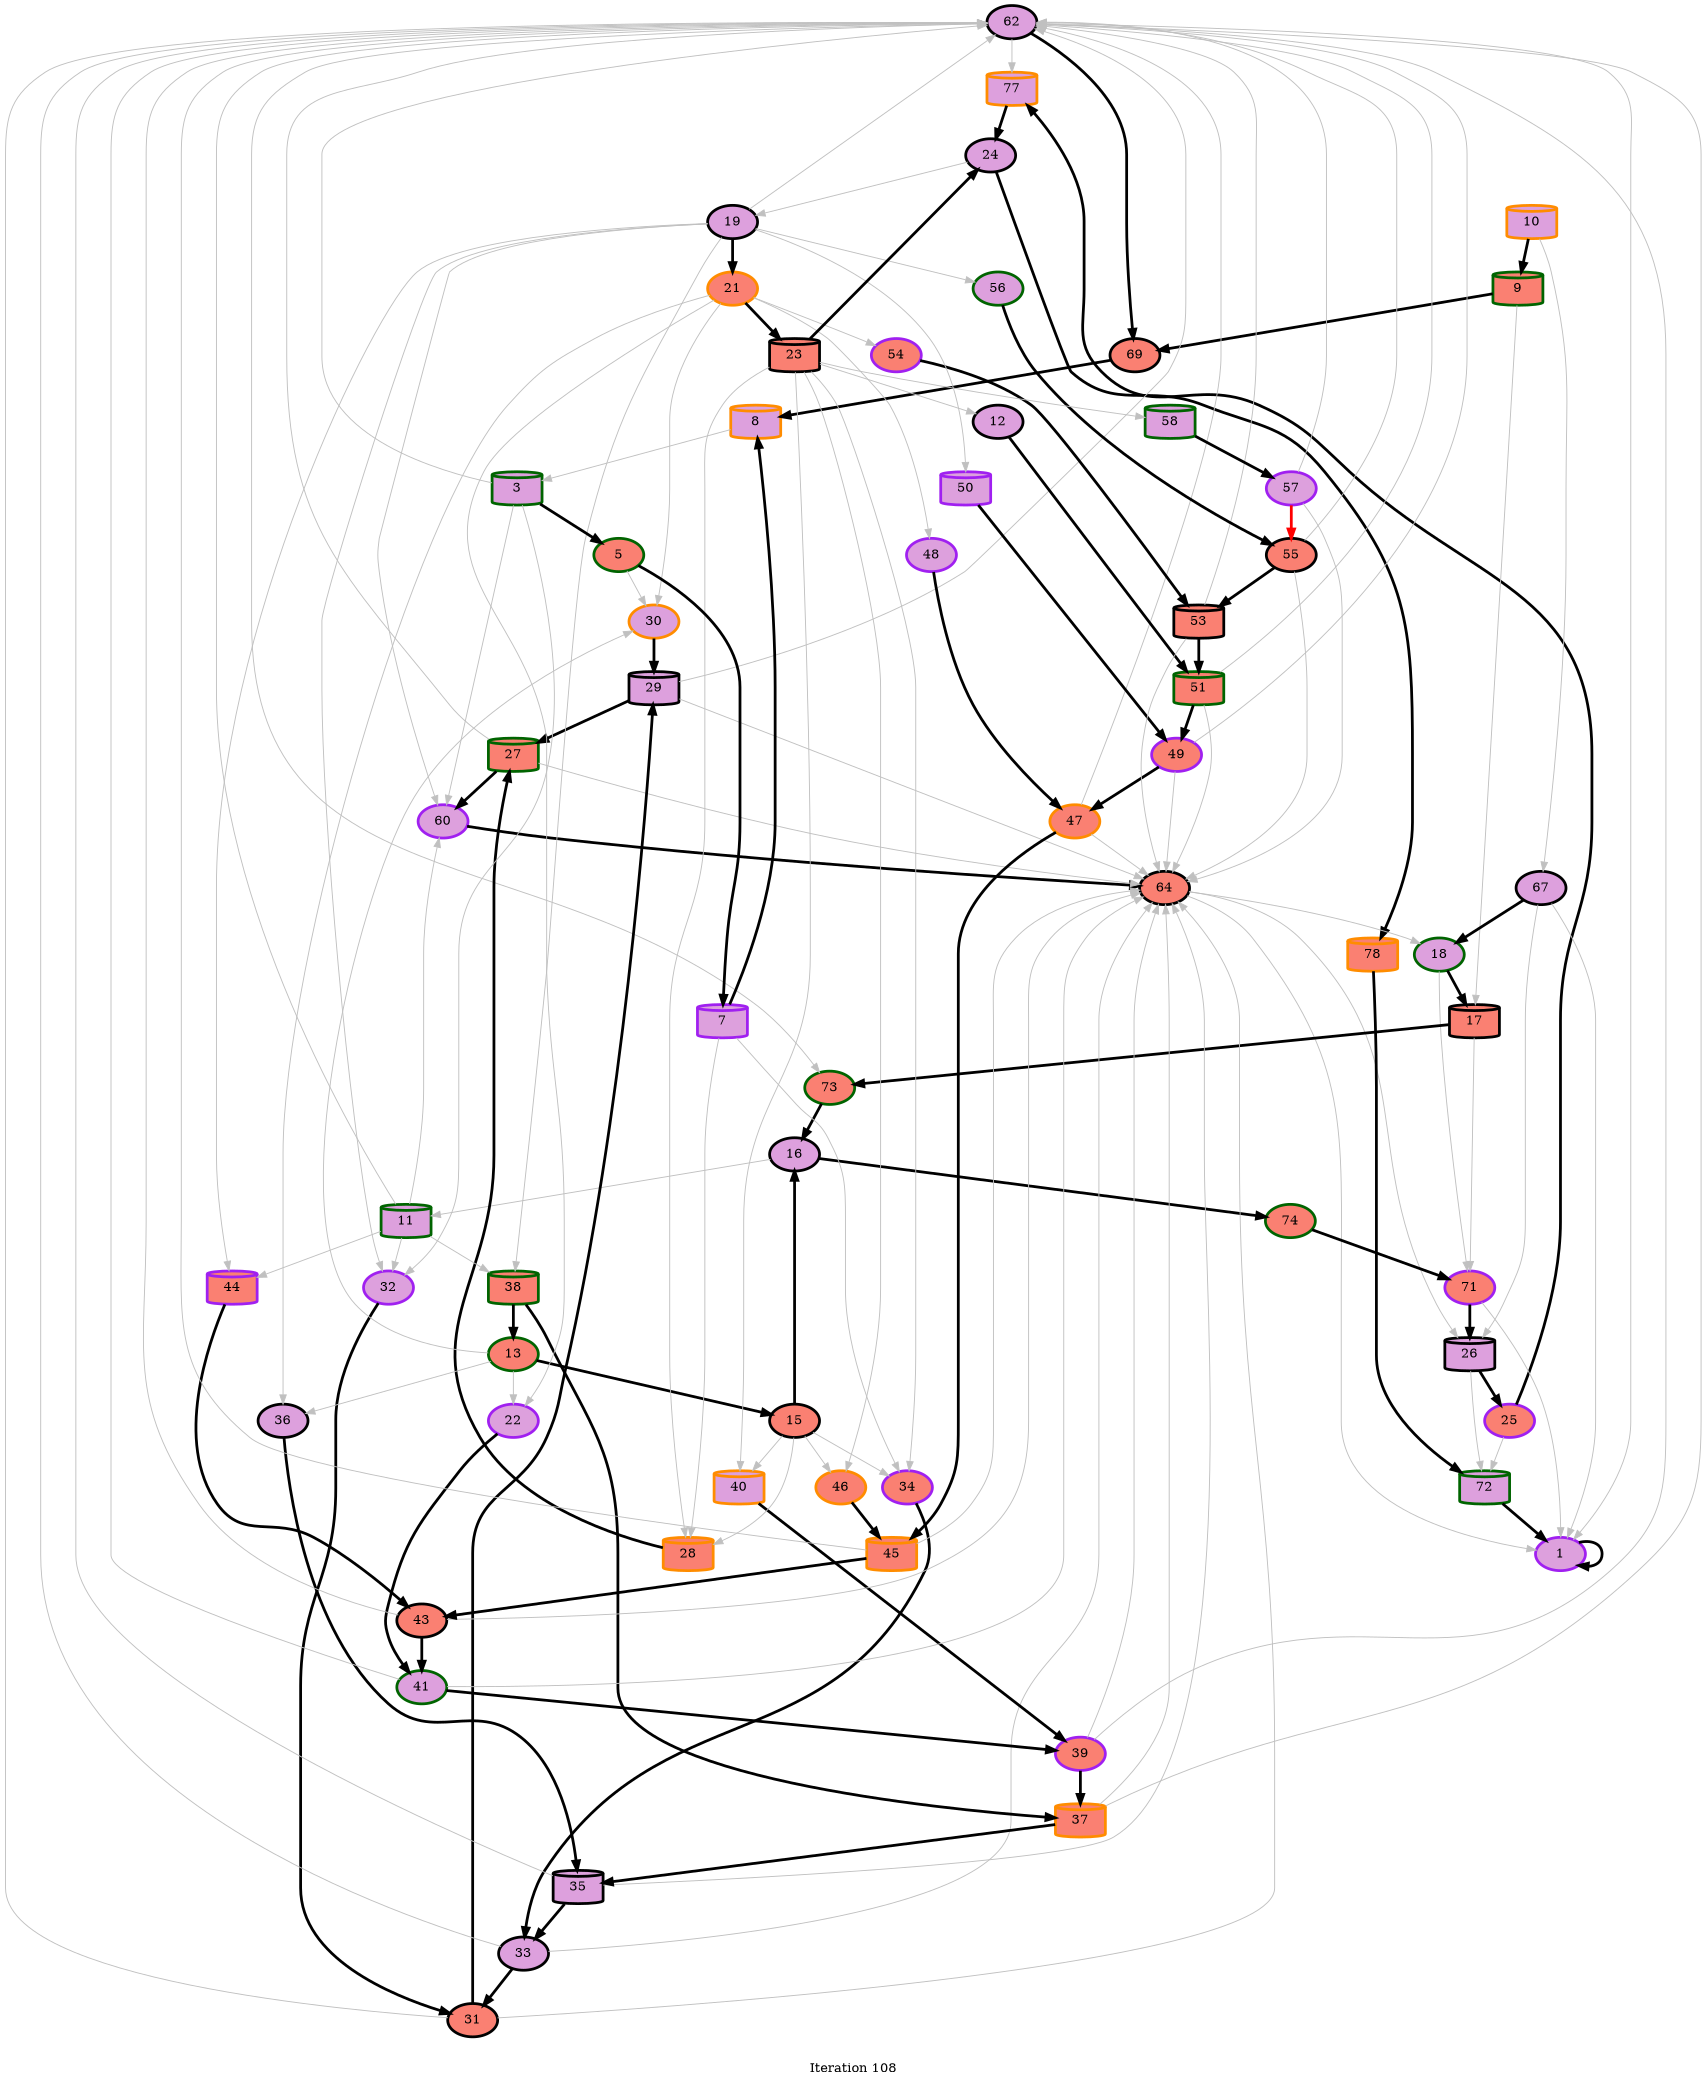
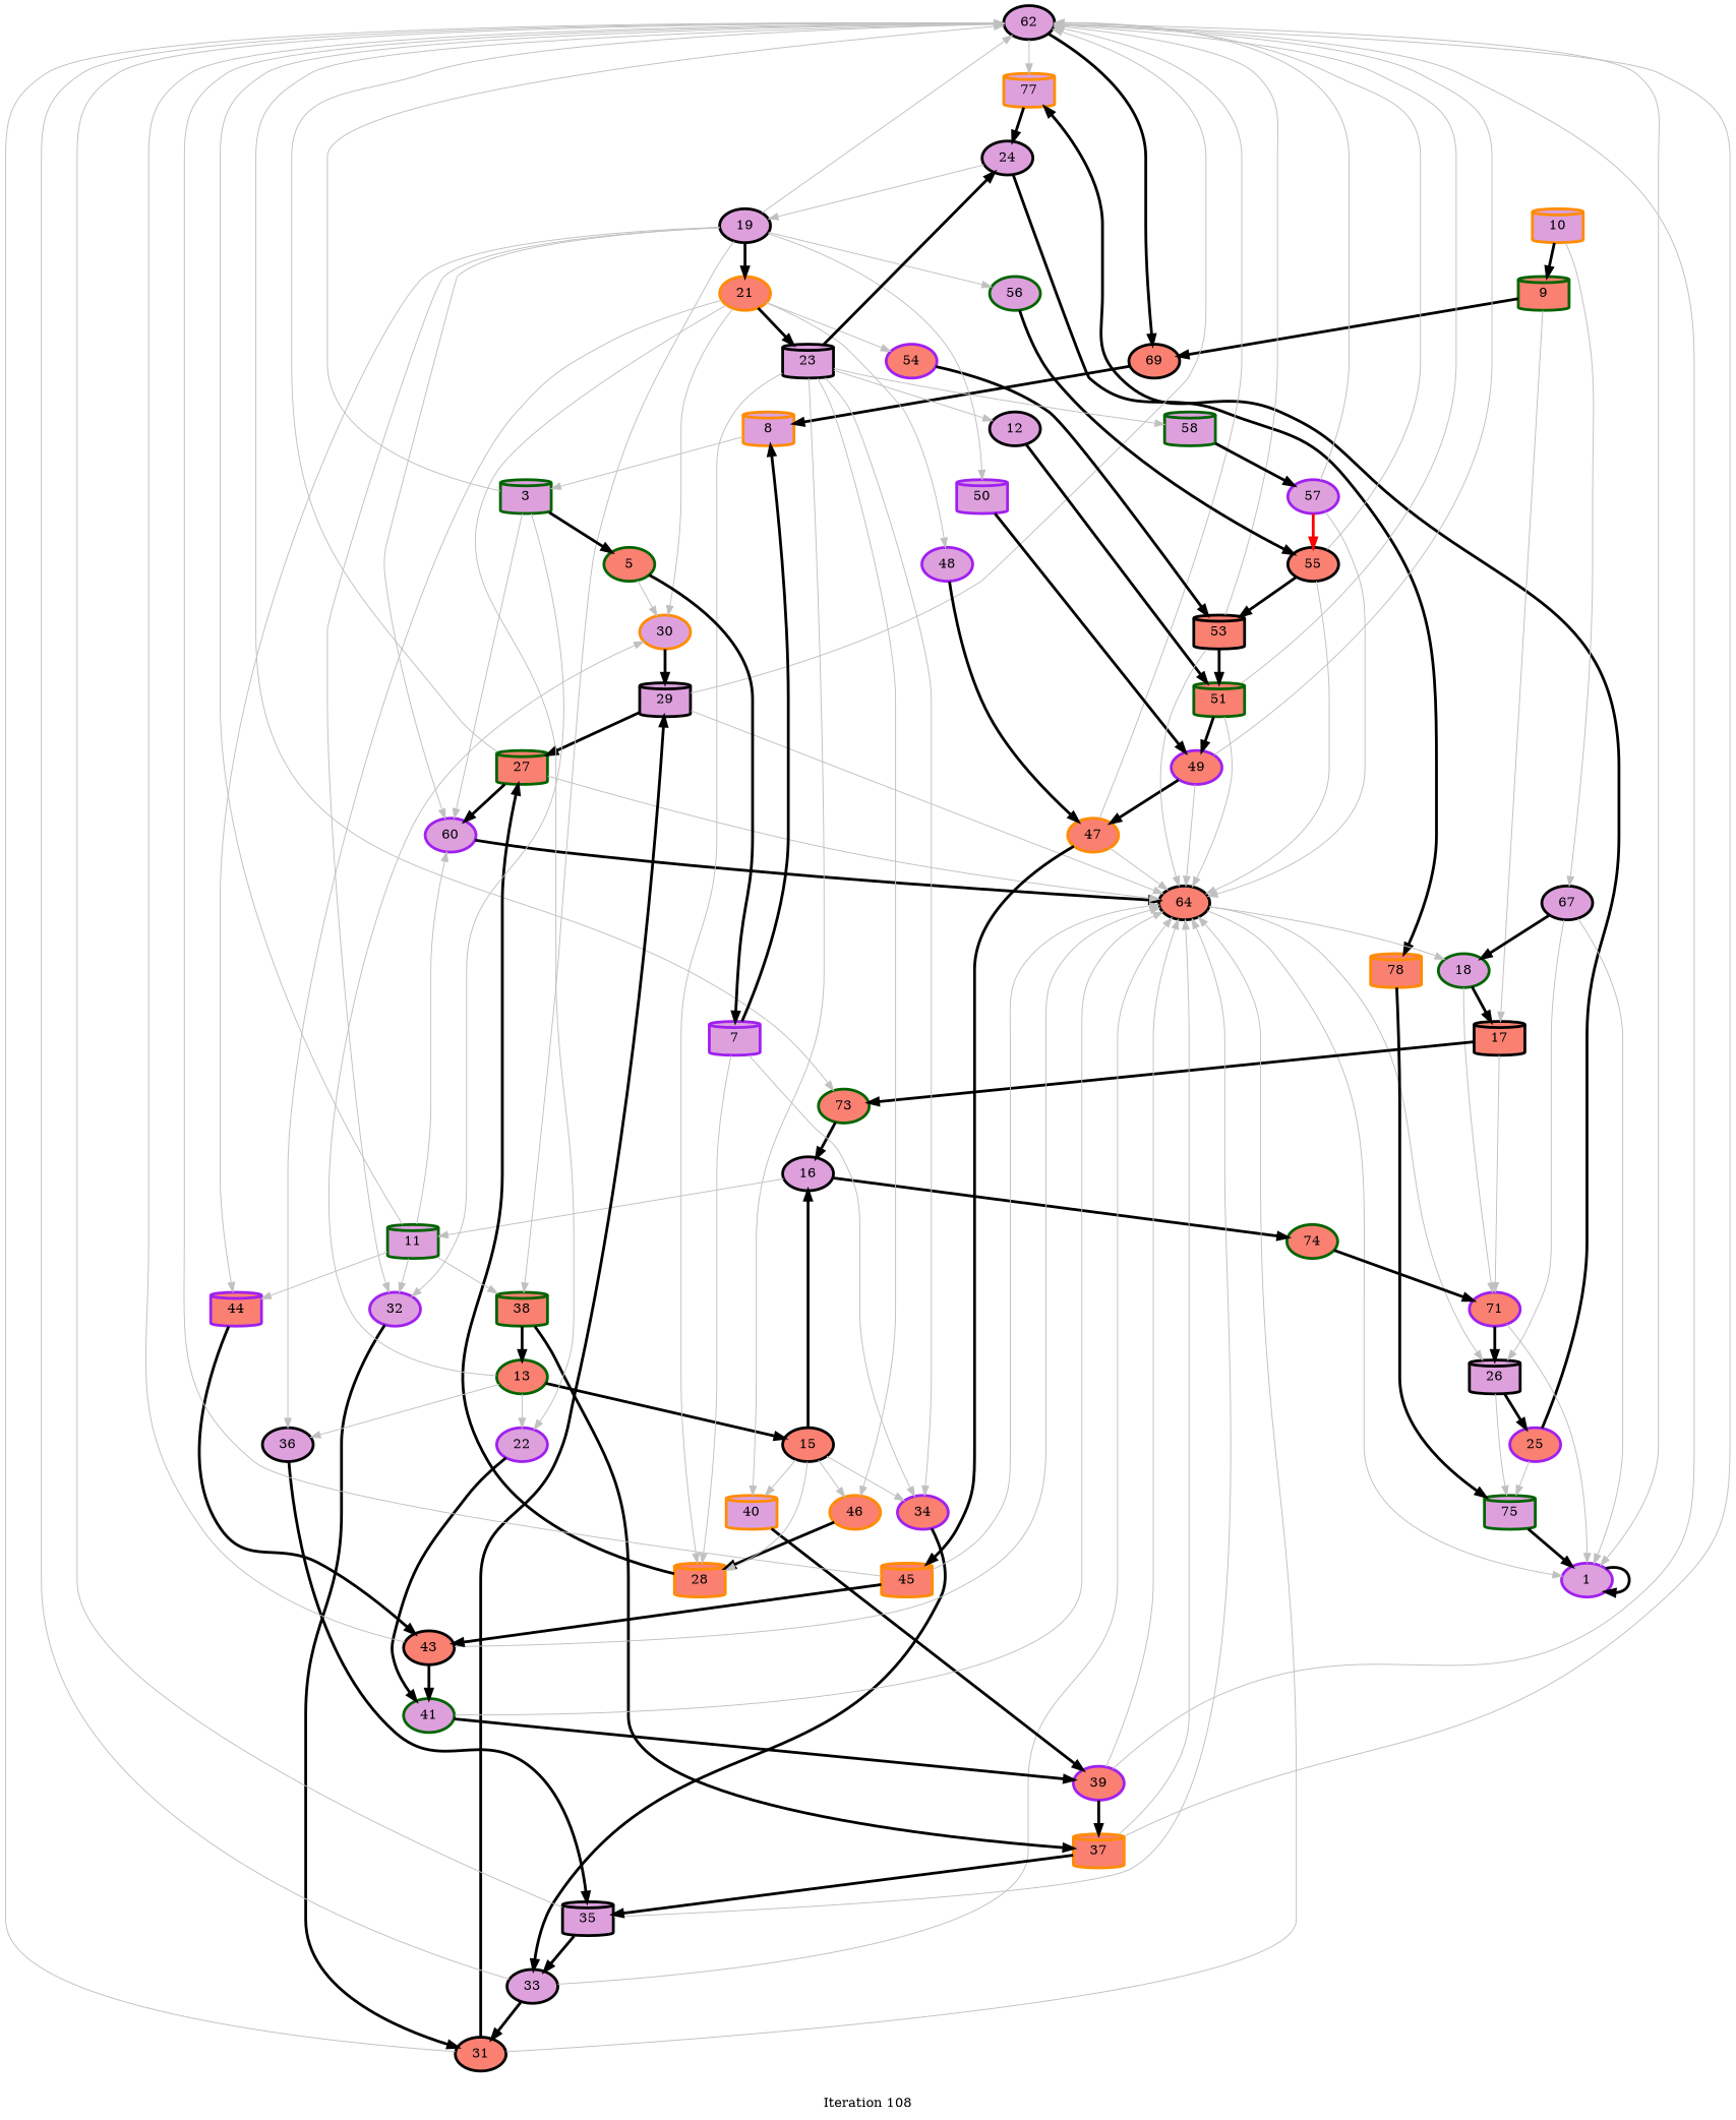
  digraph {
    label="Iteration 108"
    node [color=black fillcolor=plum penwidth=3 shape=ellipse style=filled]
    edge [color=grey penwidth=1]
    n1 [label=62]
    n2 [color=purple label=1]
    n3 [color=darkorange label=77 shape=cylinder]
    n4 [color=darkgreen fillcolor=salmon label=73]
    n5 [fillcolor=salmon label=69]
    n6 [label=24]
    n7 [label=16]
    n8 [color=darkorange label=8 shape=cylinder]
    n9 [fillcolor=salmon label=64]
    n10 [label=26 shape=cylinder]
    n11 [color=darkgreen label=18]
    n12 [color=purple fillcolor=salmon label=25]
-   n13 [color=darkgreen label=72 shape=cylinder]
+   n13 [color=darkgreen label=75 shape=cylinder]
    n14 [fillcolor=salmon label=17 shape=cylinder]
    n15 [color=purple fillcolor=salmon label=71]
    n16 [color=darkorange label=10 shape=cylinder]
    n17 [color=darkgreen fillcolor=salmon label=9 shape=cylinder]
    n18 [label=67]
    n19 [color=purple label=60]
    n20 [color=darkgreen fillcolor=salmon label=27 shape=cylinder]
    n21 [color=darkorange fillcolor=salmon label=28 shape=cylinder]
    n22 [label=29 shape=cylinder]
    n23 [color=darkorange label=30]
    n24 [fillcolor=salmon label=31]
    n25 [color=purple label=32]
    n26 [label=33]
    n27 [color=purple fillcolor=salmon label=34]
    n28 [label=35 shape=cylinder]
    n29 [label=36]
    n30 [color=darkorange fillcolor=salmon label=37 shape=cylinder]
    n31 [color=darkgreen fillcolor=salmon label=38 shape=cylinder]
    n32 [color=darkgreen fillcolor=salmon label=13]
    n33 [color=purple fillcolor=salmon label=39]
    n34 [color=darkorange label=40 shape=cylinder]
    n35 [color=darkgreen label=41]
    n36 [color=purple label=22]
    n37 [fillcolor=salmon label=43]
    n38 [color=purple fillcolor=salmon label=44 shape=cylinder]
    n39 [color=darkorange fillcolor=salmon label=45 shape=cylinder]
    n40 [color=darkorange fillcolor=salmon label=46]
    n41 [color=darkorange fillcolor=salmon label=47]
    n42 [color=purple label=48]
    n43 [color=purple fillcolor=salmon label=49]
    n44 [color=purple label=50 shape=cylinder]
    n45 [color=darkgreen fillcolor=salmon label=51 shape=cylinder]
    n46 [label=12]
    n47 [fillcolor=salmon label=53 shape=cylinder]
    n48 [color=purple fillcolor=salmon label=54]
    n49 [fillcolor=salmon label=55]
    n50 [color=darkgreen label=56]
    n51 [color=purple label=57]
    n52 [color=darkgreen label=58 shape=cylinder]
    n53 [label=19]
    n54 [color=darkorange fillcolor=salmon label=21]
-   n55 [fillcolor=salmon label=23 shape=cylinder]
+   n55 [label=23 shape=cylinder]
    n56 [color=darkorange fillcolor=salmon label=78 shape=cylinder]
    n57 [color=darkgreen label=11 shape=cylinder]
    n58 [fillcolor=salmon label=15]
    n59 [color=darkgreen fillcolor=salmon label=74]
    n60 [color=darkgreen label=3 shape=cylinder]
    n61 [color=darkgreen fillcolor=salmon label=5]
    n62 [color=purple label=7 shape=cylinder]
    n1 -> n2
    n1 -> n3
    n1 -> n4
    n1 -> n5 [color=black penwidth=3]
    n2 -> n2 [color=black penwidth=3]
    n3 -> n6 [color=black penwidth=3]
    n4 -> n7 [color=black penwidth=3]
    n5 -> n8 [color=black penwidth=3]
    n6 -> n53
    n6 -> n56 [color=black penwidth=3]
    n7 -> n57
    n7 -> n59 [color=black penwidth=3]
    n8 -> n60
    n9 -> n2
    n9 -> n10
    n9 -> n11
    n10 -> n12 [color=black penwidth=3]
    n10 -> n13
    n11 -> n14 [color=black penwidth=3]
    n11 -> n15
    n12 -> n3 [color=black penwidth=3]
    n12 -> n13
    n13 -> n2 [color=black penwidth=3]
    n14 -> n4 [color=black penwidth=3]
    n14 -> n15
    n15 -> n2
    n15 -> n10 [color=black penwidth=3]
    n16 -> n17 [color=black penwidth=3]
    n16 -> n18
    n17 -> n5 [color=black penwidth=3]
    n17 -> n14
    n18 -> n2
    n18 -> n10
    n18 -> n11 [color=black penwidth=3]
    n19 -> n9 [color=black penwidth=3]
    n20 -> n1
    n20 -> n9
    n20 -> n19 [color=black penwidth=3]
    n21 -> n20 [color=black penwidth=3]
    n22 -> n1
    n22 -> n9
    n22 -> n20 [color=black penwidth=3]
    n23 -> n22 [color=black penwidth=3]
    n24 -> n1
    n24 -> n9
    n24 -> n22 [color=black penwidth=3]
    n25 -> n24 [color=black penwidth=3]
    n26 -> n1
    n26 -> n9
    n26 -> n24 [color=black penwidth=3]
    n27 -> n26 [color=black penwidth=3]
    n28 -> n1
    n28 -> n9
    n28 -> n26 [color=black penwidth=3]
    n29 -> n28 [color=black penwidth=3]
    n30 -> n1
    n30 -> n9
    n30 -> n28 [color=black penwidth=3]
    n31 -> n30 [color=black penwidth=3]
    n31 -> n32 [color=black penwidth=3]
    n32 -> n23
    n32 -> n29
    n32 -> n36
    n32 -> n58 [color=black penwidth=3]
    n33 -> n1
    n33 -> n9
    n33 -> n30 [color=black penwidth=3]
    n34 -> n33 [color=black penwidth=3]
-   n35 -> n1
    n35 -> n9
    n35 -> n33 [color=black penwidth=3]
    n36 -> n35 [color=black penwidth=3]
    n37 -> n1
    n37 -> n9
    n37 -> n35 [color=black penwidth=3]
    n38 -> n37 [color=black penwidth=3]
    n39 -> n1
    n39 -> n9
    n39 -> n37 [color=black penwidth=3]
-   n40 -> n39 [color=black penwidth=3]
+   n40 -> n21 [color=black penwidth=3]
    n41 -> n1
    n41 -> n9
    n41 -> n39 [color=black penwidth=3]
    n42 -> n41 [color=black penwidth=3]
    n43 -> n1
    n43 -> n9
    n43 -> n41 [color=black penwidth=3]
    n44 -> n43 [color=black penwidth=3]
    n45 -> n1
    n45 -> n9
    n45 -> n43 [color=black penwidth=3]
    n46 -> n45 [color=black penwidth=3]
    n47 -> n1
    n47 -> n9
    n47 -> n45 [color=black penwidth=3]
    n48 -> n47 [color=black penwidth=3]
    n49 -> n1
    n49 -> n9
    n49 -> n47 [color=black penwidth=3]
    n50 -> n49 [color=black penwidth=3]
    n51 -> n1
    n51 -> n9
    n51 -> n49 [color=red penwidth=3]
    n52 -> n51 [color=black penwidth=3]
    n53 -> n1
    n53 -> n19
    n53 -> n25
    n53 -> n31
    n53 -> n38
    n53 -> n44
    n53 -> n50
    n53 -> n54 [color=black penwidth=3]
    n54 -> n23
    n54 -> n29
    n54 -> n36
    n54 -> n42
    n54 -> n48
    n54 -> n55 [color=black penwidth=3]
    n55 -> n6 [color=black penwidth=3]
    n55 -> n21
    n55 -> n27
    n55 -> n34
    n55 -> n40
    n55 -> n46
    n55 -> n52
    n56 -> n13 [color=black penwidth=3]
    n57 -> n1
    n57 -> n19
    n57 -> n25
    n57 -> n31
    n57 -> n38
    n58 -> n7 [color=black penwidth=3]
    n58 -> n21
    n58 -> n27
    n58 -> n34
    n58 -> n40
    n59 -> n15 [color=black penwidth=3]
    n60 -> n1
    n60 -> n19
    n60 -> n25
    n60 -> n61 [color=black penwidth=3]
    n61 -> n23
    n61 -> n62 [color=black penwidth=3]
    n62 -> n8 [color=black penwidth=3]
    n62 -> n21
    n62 -> n27
  }
